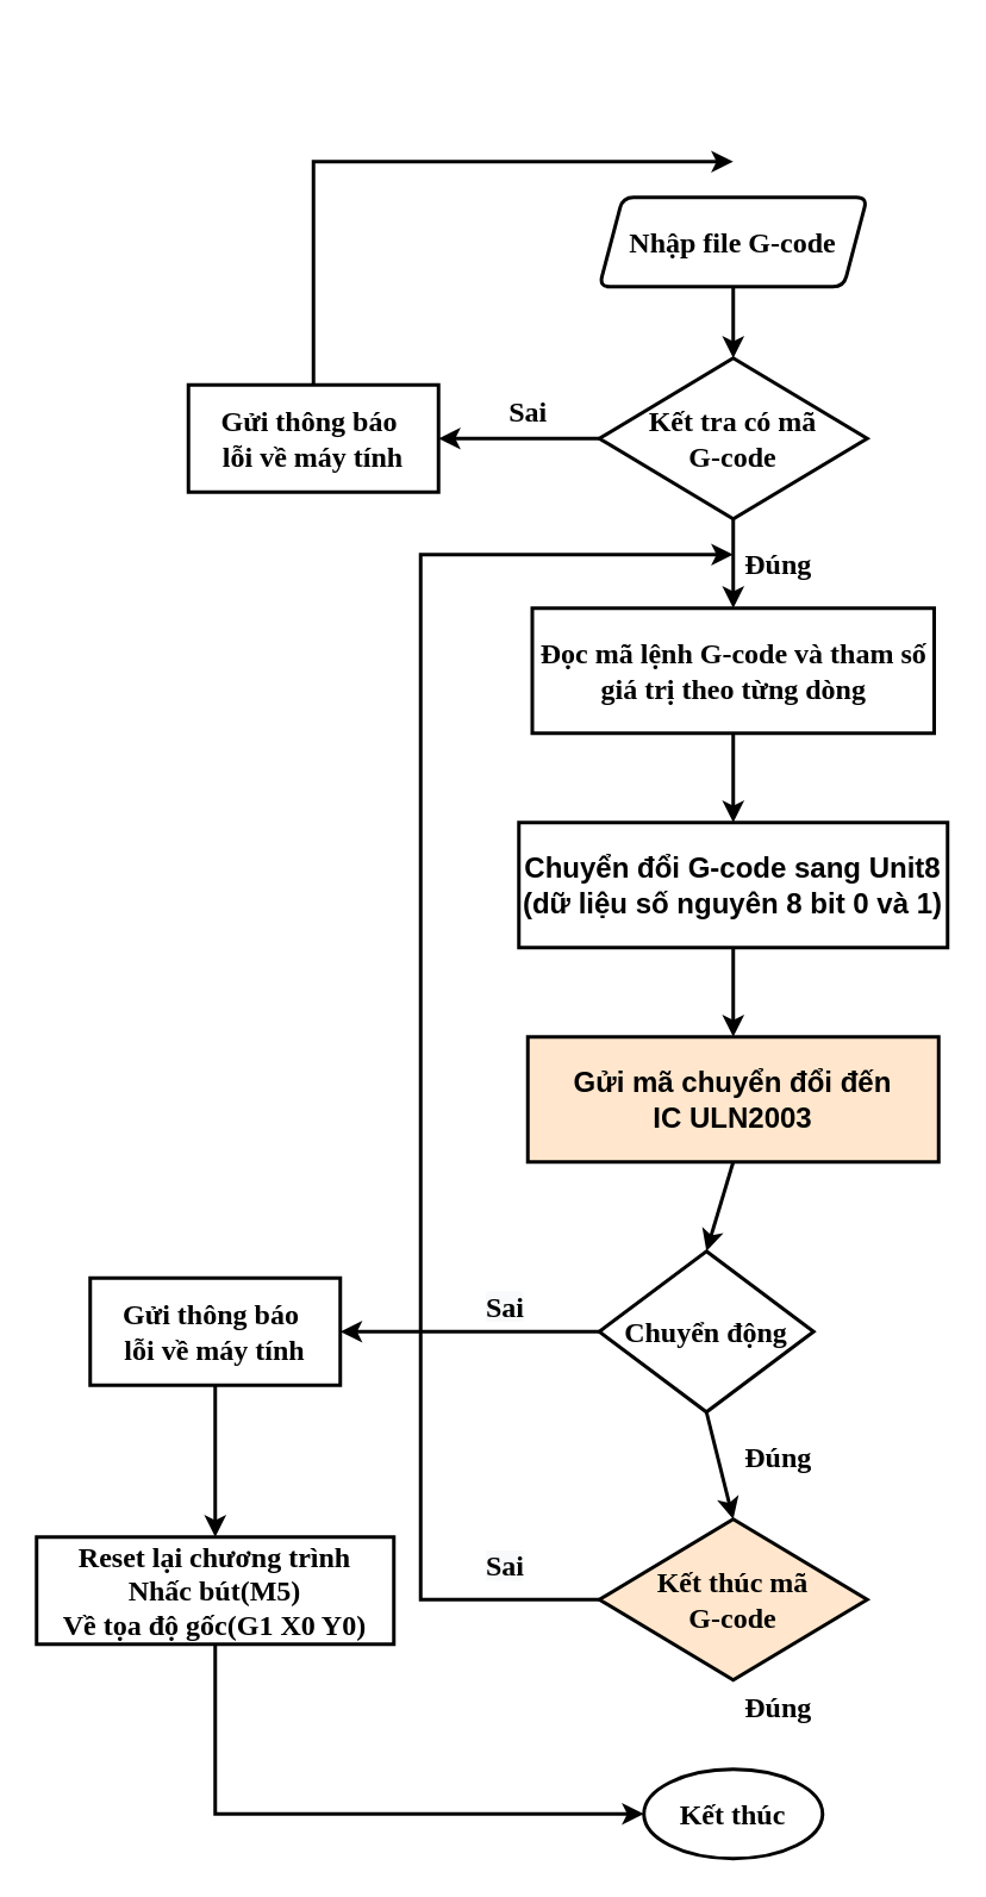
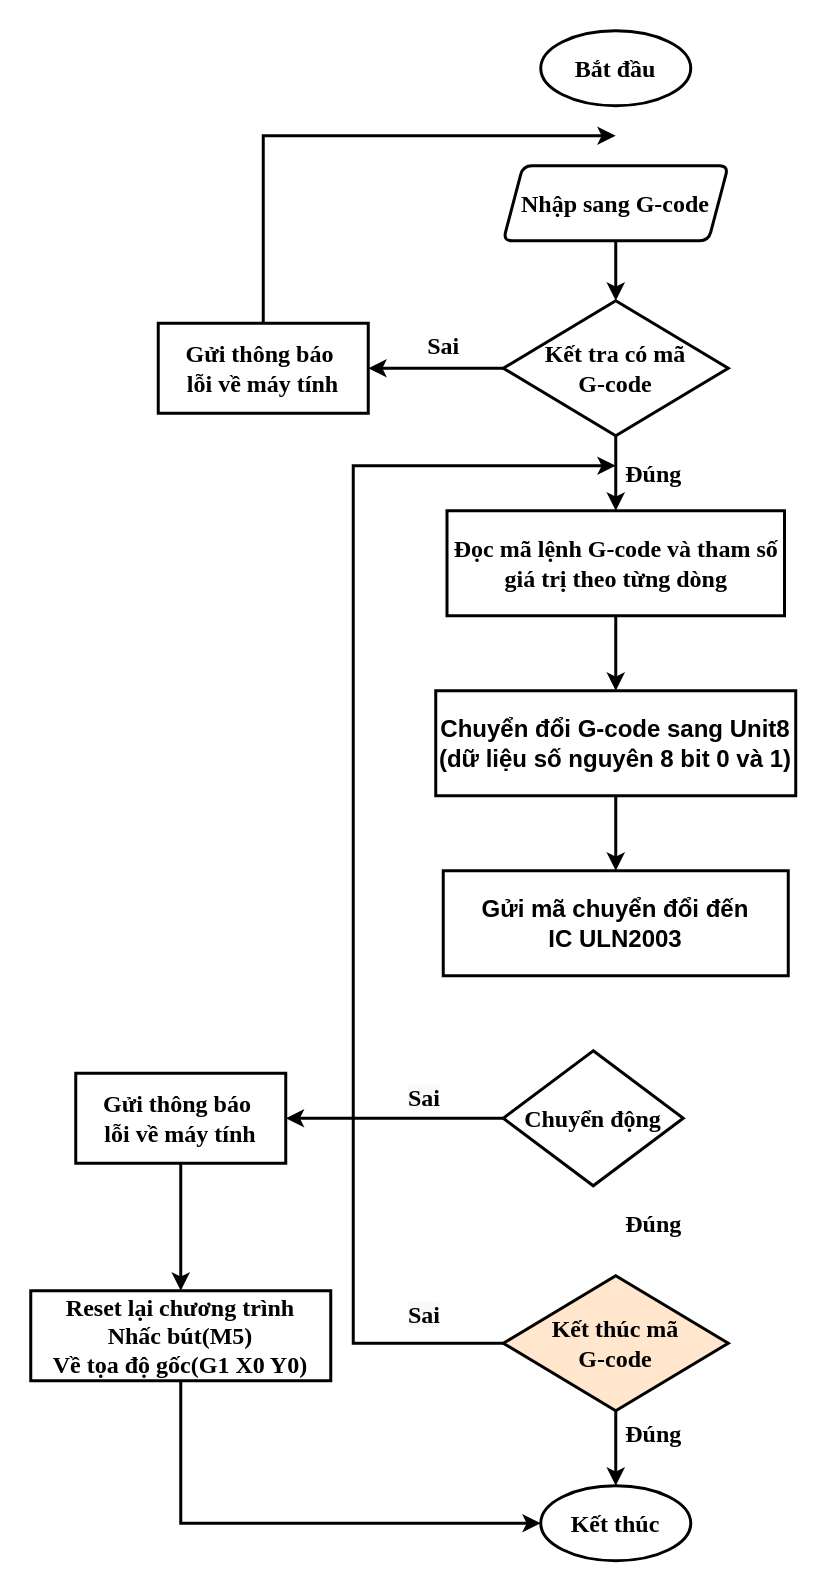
  <mxCell id="0" />
  <mxCell id="1" parent="0" />
- <mxCell id="3" value="&lt;b&gt;Nhập file G-code&lt;/b&gt;" style="shape=parallelogram;html=1;strokeWidth=2;perimeter=parallelogramPerimeter;whiteSpace=wrap;rounded=1;arcSize=12;size=0.088;fontFamily=Times New Roman;fontSize=16;" parent="1" vertex="1"><mxGeometry x="335" y="110" width="150" height="50" as="geometry" /></mxCell>
+ <mxCell id="2" value="&lt;font style=&quot;font-size: 16px;&quot; face=&quot;Times New Roman&quot;&gt;&lt;b&gt;Bắt đầu&lt;/b&gt;&lt;/font&gt;" style="strokeWidth=2;html=1;shape=mxgraph.flowchart.start_1;whiteSpace=wrap;" parent="1" vertex="1"><mxGeometry x="360" y="20" width="100" height="50" as="geometry" /></mxCell>
+ <mxCell id="3" value="&lt;b&gt;Nhập sang G-code&lt;/b&gt;" style="shape=parallelogram;html=1;strokeWidth=2;perimeter=parallelogramPerimeter;whiteSpace=wrap;rounded=1;arcSize=12;size=0.088;fontFamily=Times New Roman;fontSize=16;" parent="1" vertex="1"><mxGeometry x="335" y="110" width="150" height="50" as="geometry" /></mxCell>
  <mxCell id="4" value="&lt;b&gt;Đọc mã lệnh G-code và tham số giá trị theo từng dòng&lt;/b&gt;" style="rounded=1;whiteSpace=wrap;html=1;absoluteArcSize=1;arcSize=0;strokeWidth=2;fontFamily=Times New Roman;fontSize=16;" parent="1" vertex="1"><mxGeometry x="297.5" y="340" width="225" height="70" as="geometry" /></mxCell>
  <mxCell id="5" value="&lt;b style=&quot;&quot;&gt;Kết tra có mã &lt;br&gt;G-code&lt;br&gt;&lt;/b&gt;" style="rhombus;whiteSpace=wrap;html=1;fontFamily=Times New Roman;fontSize=16;strokeWidth=2;" parent="1" vertex="1"><mxGeometry x="335" y="200" width="150" height="90" as="geometry" /></mxCell>
  <mxCell id="6" value="" style="endArrow=classic;html=1;rounded=0;fontFamily=Times New Roman;fontSize=16;strokeWidth=2;exitX=0.5;exitY=1;exitDx=0;exitDy=0;entryX=0.5;entryY=0;entryDx=0;entryDy=0;" parent="1" source="3" target="5" edge="1"><mxGeometry width="50" height="50" relative="1" as="geometry"><mxPoint x="525" y="280" as="sourcePoint" /><mxPoint x="575" y="230" as="targetPoint" /></mxGeometry></mxCell>
  <mxCell id="7" value="&lt;b&gt;Gửi thông báo&amp;nbsp;&lt;br&gt;lỗi về máy tính&lt;/b&gt;" style="rounded=0;whiteSpace=wrap;html=1;fontFamily=Times New Roman;fontSize=16;strokeWidth=2;" parent="1" vertex="1"><mxGeometry x="105" y="215" width="140" height="60" as="geometry" /></mxCell>
  <mxCell id="8" value="" style="endArrow=classic;html=1;rounded=0;fontFamily=Times New Roman;fontSize=16;strokeWidth=2;exitX=0;exitY=0.5;exitDx=0;exitDy=0;entryX=1;entryY=0.5;entryDx=0;entryDy=0;" parent="1" source="5" target="7" edge="1"><mxGeometry width="50" height="50" relative="1" as="geometry"><mxPoint x="275" y="310" as="sourcePoint" /><mxPoint x="325" y="260" as="targetPoint" /></mxGeometry></mxCell>
  <mxCell id="9" value="" style="endArrow=classic;html=1;rounded=0;fontFamily=Times New Roman;fontSize=16;strokeWidth=2;exitX=0.5;exitY=0;exitDx=0;exitDy=0;" parent="1" source="7" edge="1"><mxGeometry width="50" height="50" relative="1" as="geometry"><mxPoint x="165" y="210" as="sourcePoint" /><mxPoint x="410" y="90" as="targetPoint" /><Array as="points"><mxPoint x="175" y="90" /></Array></mxGeometry></mxCell>
  <mxCell id="10" value="" style="endArrow=classic;html=1;rounded=0;fontFamily=Times New Roman;fontSize=16;strokeWidth=2;exitX=0.5;exitY=1;exitDx=0;exitDy=0;entryX=0.5;entryY=0;entryDx=0;entryDy=0;" parent="1" source="5" target="4" edge="1"><mxGeometry width="50" height="50" relative="1" as="geometry"><mxPoint x="435" y="290" as="sourcePoint" /><mxPoint x="485" y="240" as="targetPoint" /></mxGeometry></mxCell>
  <mxCell id="11" value="&lt;b&gt;&lt;font style=&quot;font-size: 16px;&quot;&gt;Chuyển đổi G-code sang Unit8&lt;br&gt;(dữ liệu số nguyên 8 bit 0 và 1)&lt;/font&gt;&lt;/b&gt;" style="rounded=0;whiteSpace=wrap;html=1;strokeWidth=2;" parent="1" vertex="1"><mxGeometry x="290" y="460" width="240" height="70" as="geometry" /></mxCell>
  <mxCell id="12" value="" style="endArrow=classic;html=1;rounded=0;fontSize=16;exitX=0.5;exitY=1;exitDx=0;exitDy=0;entryX=0.5;entryY=0;entryDx=0;entryDy=0;strokeWidth=2;" parent="1" source="4" target="11" edge="1"><mxGeometry width="50" height="50" relative="1" as="geometry"><mxPoint x="365" y="480" as="sourcePoint" /><mxPoint x="415" y="430" as="targetPoint" /></mxGeometry></mxCell>
  <mxCell id="13" value="&lt;b style=&quot;&quot;&gt;Chuyển động&lt;br&gt;&lt;/b&gt;" style="rhombus;whiteSpace=wrap;html=1;fontFamily=Times New Roman;fontSize=16;strokeWidth=2;" parent="1" vertex="1"><mxGeometry x="335" y="700" width="120" height="90" as="geometry" /></mxCell>
- <mxCell id="14" value="&lt;span style=&quot;font-size: 16px;&quot;&gt;&lt;b&gt;Gửi mã chuyển đổi đến &lt;br&gt;IC ULN2003&lt;/b&gt;&lt;/span&gt;" style="rounded=0;whiteSpace=wrap;html=1;strokeWidth=2;fillColor=#ffe6cc;" parent="1" vertex="1"><mxGeometry x="295" y="580" width="230" height="70" as="geometry" /></mxCell>
+ <mxCell id="14" value="&lt;span style=&quot;font-size: 16px;&quot;&gt;&lt;b&gt;Gửi mã chuyển đổi đến &lt;br&gt;IC ULN2003&lt;/b&gt;&lt;/span&gt;" style="rounded=0;whiteSpace=wrap;html=1;strokeWidth=2;" parent="1" vertex="1"><mxGeometry x="295" y="580" width="230" height="70" as="geometry" /></mxCell>
  <mxCell id="15" value="" style="endArrow=classic;html=1;rounded=0;fontSize=16;strokeWidth=2;exitX=0.5;exitY=1;exitDx=0;exitDy=0;entryX=0.5;entryY=0;entryDx=0;entryDy=0;" parent="1" source="11" target="14" edge="1"><mxGeometry width="50" height="50" relative="1" as="geometry"><mxPoint x="465" y="590" as="sourcePoint" /><mxPoint x="515" y="540" as="targetPoint" /></mxGeometry></mxCell>
- <mxCell id="16" value="" style="endArrow=classic;html=1;rounded=0;fontSize=16;strokeWidth=2;exitX=0.5;exitY=1;exitDx=0;exitDy=0;entryX=0.5;entryY=0;entryDx=0;entryDy=0;" parent="1" source="14" target="13" edge="1"><mxGeometry width="50" height="50" relative="1" as="geometry"><mxPoint x="465" y="790" as="sourcePoint" /><mxPoint x="515" y="740" as="targetPoint" /></mxGeometry></mxCell>
  <mxCell id="17" value="&lt;b&gt;Kết thúc&lt;/b&gt;" style="strokeWidth=2;html=1;shape=mxgraph.flowchart.start_1;whiteSpace=wrap;fontFamily=Times New Roman;fontSize=16;" parent="1" vertex="1"><mxGeometry x="360" y="990" width="100" height="50" as="geometry" /></mxCell>
  <mxCell id="18" value="&lt;b style=&quot;&quot;&gt;Kết thúc mã&lt;br&gt;G-code&lt;br&gt;&lt;/b&gt;" style="rhombus;whiteSpace=wrap;html=1;fontFamily=Times New Roman;fontSize=16;strokeWidth=2;fillColor=#ffe6cc;" parent="1" vertex="1"><mxGeometry x="335" y="850" width="150" height="90" as="geometry" /></mxCell>
+ <mxCell id="19" value="" style="endArrow=classic;html=1;rounded=0;fontSize=16;strokeWidth=2;exitX=0.5;exitY=1;exitDx=0;exitDy=0;entryX=0.5;entryY=0;entryDx=0;entryDy=0;entryPerimeter=0;" parent="1" source="18" target="17" edge="1"><mxGeometry width="50" height="50" relative="1" as="geometry"><mxPoint x="475" y="870" as="sourcePoint" /><mxPoint x="525" y="820" as="targetPoint" /></mxGeometry></mxCell>
  <mxCell id="20" value="" style="endArrow=classic;html=1;rounded=0;fontSize=16;strokeWidth=2;exitX=0;exitY=0.5;exitDx=0;exitDy=0;" parent="1" source="18" edge="1"><mxGeometry width="50" height="50" relative="1" as="geometry"><mxPoint x="475" y="870" as="sourcePoint" /><mxPoint x="410" y="310" as="targetPoint" /><Array as="points"><mxPoint x="235" y="895" /><mxPoint x="235" y="310" /></Array></mxGeometry></mxCell>
- <mxCell id="21" value="" style="endArrow=classic;html=1;rounded=0;fontSize=16;strokeWidth=2;exitX=0.5;exitY=1;exitDx=0;exitDy=0;entryX=0.5;entryY=0;entryDx=0;entryDy=0;" parent="1" source="13" target="18" edge="1"><mxGeometry width="50" height="50" relative="1" as="geometry"><mxPoint x="445" y="900" as="sourcePoint" /><mxPoint x="495" y="850" as="targetPoint" /></mxGeometry></mxCell>
  <mxCell id="22" value="&lt;b&gt;Gửi thông báo&amp;nbsp;&lt;br&gt;lỗi về máy tính&lt;/b&gt;" style="rounded=0;whiteSpace=wrap;html=1;fontFamily=Times New Roman;fontSize=16;strokeWidth=2;" parent="1" vertex="1"><mxGeometry x="50" y="715" width="140" height="60" as="geometry" /></mxCell>
  <mxCell id="23" value="" style="endArrow=classic;html=1;rounded=0;fontSize=16;strokeWidth=2;entryX=1;entryY=0.5;entryDx=0;entryDy=0;exitX=0;exitY=0.5;exitDx=0;exitDy=0;" parent="1" source="13" target="22" edge="1"><mxGeometry width="50" height="50" relative="1" as="geometry"><mxPoint x="285" y="680" as="sourcePoint" /><mxPoint x="-40" y="715" as="targetPoint" /></mxGeometry></mxCell>
  <mxCell id="24" value="&lt;b&gt;Reset lại chương trình&lt;br&gt;Nhấc bút(M5)&lt;br&gt;Về tọa độ gốc(G1 X0 Y0)&lt;br&gt;&lt;/b&gt;" style="rounded=0;whiteSpace=wrap;html=1;fontFamily=Times New Roman;fontSize=16;strokeWidth=2;" parent="1" vertex="1"><mxGeometry x="20" y="860" width="200" height="60" as="geometry" /></mxCell>
  <mxCell id="25" value="" style="endArrow=classic;html=1;rounded=0;fontSize=16;strokeWidth=2;exitX=0.5;exitY=1;exitDx=0;exitDy=0;entryX=0.5;entryY=0;entryDx=0;entryDy=0;" parent="1" source="22" target="24" edge="1"><mxGeometry width="50" height="50" relative="1" as="geometry"><mxPoint x="625" y="990" as="sourcePoint" /><mxPoint x="675" y="940" as="targetPoint" /></mxGeometry></mxCell>
  <mxCell id="26" value="" style="endArrow=classic;html=1;rounded=0;fontSize=16;strokeWidth=2;exitX=0.5;exitY=1;exitDx=0;exitDy=0;entryX=0;entryY=0.5;entryDx=0;entryDy=0;entryPerimeter=0;" parent="1" source="24" target="17" edge="1"><mxGeometry width="50" height="50" relative="1" as="geometry"><mxPoint x="90" y="985" as="sourcePoint" /><mxPoint x="-75" y="1010" as="targetPoint" /><Array as="points"><mxPoint x="120" y="1015" /></Array></mxGeometry></mxCell>
  <mxCell id="27" value="&lt;font style=&quot;font-size: 16px;&quot; face=&quot;Times New Roman&quot;&gt;&lt;b&gt;Sai&lt;/b&gt;&lt;/font&gt;" style="text;html=1;align=center;verticalAlign=middle;resizable=0;points=[];autosize=1;strokeColor=none;fillColor=none;" vertex="1" parent="1"><mxGeometry x="275" y="215" width="40" height="30" as="geometry" /></mxCell>
  <mxCell id="28" value="&lt;b style=&quot;color: rgb(0, 0, 0); font-family: &amp;quot;Times New Roman&amp;quot;; font-size: 16px; font-style: normal; font-variant-ligatures: normal; font-variant-caps: normal; letter-spacing: normal; orphans: 2; text-align: center; text-indent: 0px; text-transform: none; widows: 2; word-spacing: 0px; -webkit-text-stroke-width: 0px; background-color: rgb(248, 249, 250); text-decoration-thickness: initial; text-decoration-style: initial; text-decoration-color: initial;&quot;&gt;Sai&lt;/b&gt;" style="text;whiteSpace=wrap;html=1;fontSize=16;fontFamily=Times New Roman;" vertex="1" parent="1"><mxGeometry x="270" y="715" width="50" height="40" as="geometry" /></mxCell>
  <mxCell id="29" value="&lt;b style=&quot;color: rgb(0, 0, 0); font-family: &amp;quot;Times New Roman&amp;quot;; font-size: 16px; font-style: normal; font-variant-ligatures: normal; font-variant-caps: normal; letter-spacing: normal; orphans: 2; text-align: center; text-indent: 0px; text-transform: none; widows: 2; word-spacing: 0px; -webkit-text-stroke-width: 0px; background-color: rgb(248, 249, 250); text-decoration-thickness: initial; text-decoration-style: initial; text-decoration-color: initial;&quot;&gt;Sai&lt;/b&gt;" style="text;whiteSpace=wrap;html=1;fontSize=16;fontFamily=Times New Roman;" vertex="1" parent="1"><mxGeometry x="270" y="860" width="50" height="35" as="geometry" /></mxCell>
  <mxCell id="30" value="&lt;b&gt;Đúng&lt;/b&gt;" style="text;html=1;align=center;verticalAlign=middle;resizable=0;points=[];autosize=1;strokeColor=none;fillColor=none;fontSize=16;fontFamily=Times New Roman;" vertex="1" parent="1"><mxGeometry x="405" y="800" width="60" height="30" as="geometry" /></mxCell>
  <mxCell id="31" value="&lt;b&gt;Đúng&lt;/b&gt;" style="text;html=1;align=center;verticalAlign=middle;resizable=0;points=[];autosize=1;strokeColor=none;fillColor=none;fontSize=16;fontFamily=Times New Roman;" vertex="1" parent="1"><mxGeometry x="405" y="940" width="60" height="30" as="geometry" /></mxCell>
  <mxCell id="32" value="&lt;b&gt;Đúng&lt;/b&gt;" style="text;html=1;align=center;verticalAlign=middle;resizable=0;points=[];autosize=1;strokeColor=none;fillColor=none;fontSize=16;fontFamily=Times New Roman;" vertex="1" parent="1"><mxGeometry x="405" y="300" width="60" height="30" as="geometry" /></mxCell>
